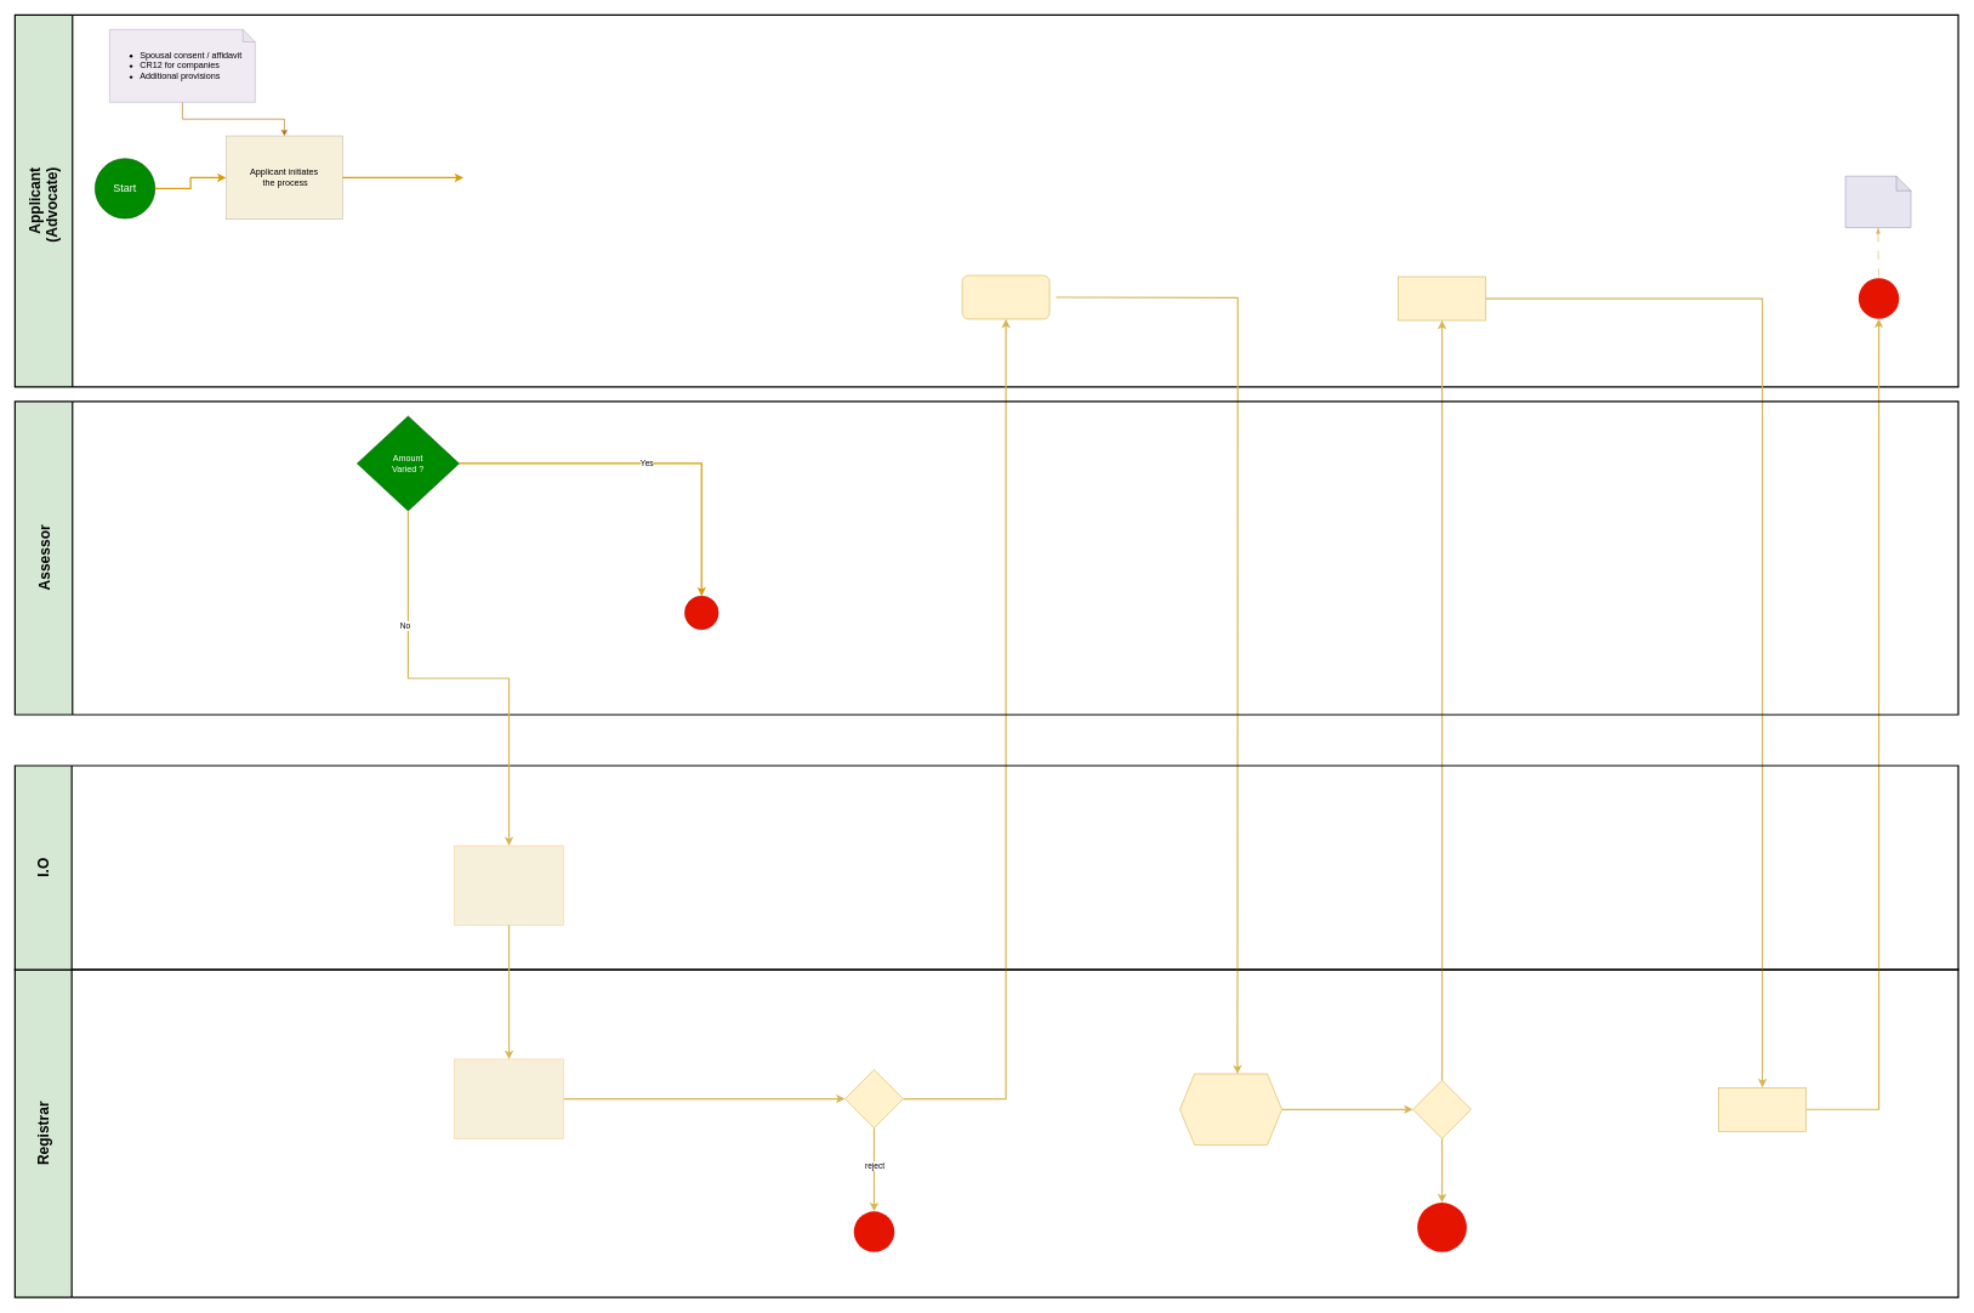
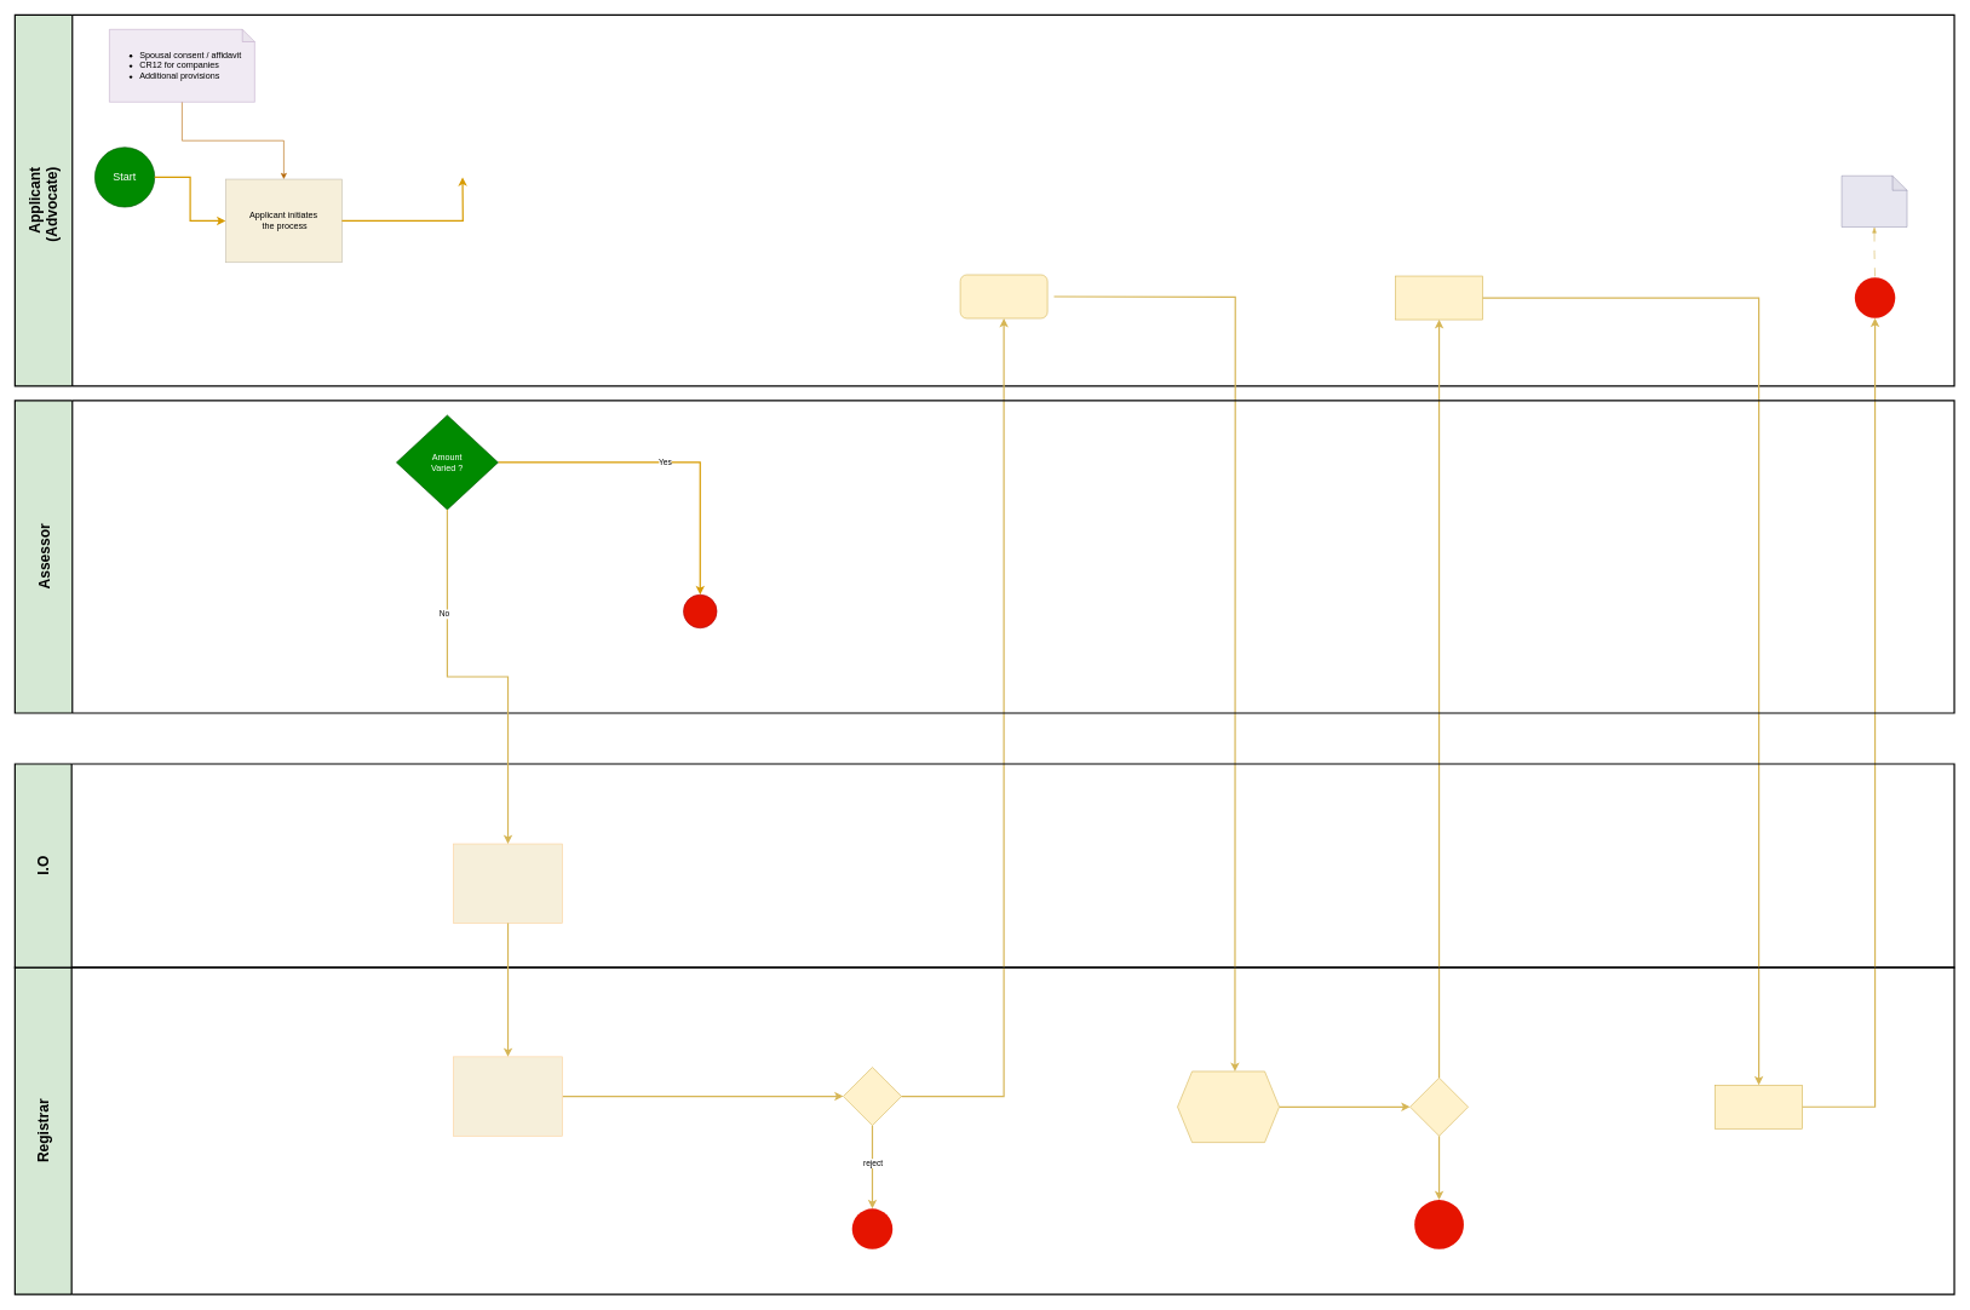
  <mxCell id="0" />
  <mxCell id="1" parent="0" />
  <mxCell id="2" value="&lt;font style=&quot;font-size: 20px;&quot;&gt;Applicant &lt;br&gt;(Advocate)&amp;nbsp;&amp;nbsp;&lt;/font&gt;" style="swimlane;horizontal=0;whiteSpace=wrap;html=1;startSize=79;fillColor=#d5e8d4;strokeColor=#000000;strokeWidth=2;" parent="1" vertex="1"><mxGeometry x="20" y="20" width="2669" height="510.995" as="geometry" /></mxCell>
- <mxCell id="3" value="&lt;span style=&quot;&quot;&gt;Applicant initiates&lt;br&gt;&amp;nbsp;the process&lt;br&gt;    &lt;/span&gt;" style="rounded=0;whiteSpace=wrap;html=1;fillColor=#F6EFDA;strokeColor=#c5bfae;" parent="2" vertex="1"><mxGeometry x="290" y="166.185" width="160" height="114.5" as="geometry" /></mxCell>
+ <mxCell id="3" value="&lt;span style=&quot;&quot;&gt;Applicant initiates&lt;br&gt;&amp;nbsp;the process&lt;br&gt;    &lt;/span&gt;" style="rounded=0;whiteSpace=wrap;html=1;fillColor=#F6EFDA;strokeColor=#c5bfae;" parent="2" vertex="1"><mxGeometry x="290" y="226.185" width="160" height="114.5" as="geometry" /></mxCell>
  <mxCell id="4" style="edgeStyle=orthogonalEdgeStyle;rounded=0;orthogonalLoop=1;jettySize=auto;html=1;entryX=0.5;entryY=0;entryDx=0;entryDy=0;fillColor=#fad7ac;strokeColor=#b46504;" edge="1" parent="2" source="5" target="3"><mxGeometry relative="1" as="geometry" /></mxCell>
  <mxCell id="5" value="&lt;blockquote style=&quot;margin: 0 0 0 40px; border: none; padding: 0px;&quot;&gt;&lt;/blockquote&gt;&lt;blockquote style=&quot;margin: 0 0 0 40px; border: none; padding: 0px;&quot;&gt;&lt;/blockquote&gt;&lt;span style=&quot;background-color: initial;&quot;&gt;&lt;div style=&quot;&quot;&gt;&lt;ul&gt;&lt;li&gt;Spousal consent / affidavit&lt;/li&gt;&lt;li&gt;CR12 for companies&lt;/li&gt;&lt;li&gt;Additional provisions&lt;/li&gt;&lt;/ul&gt;&lt;/div&gt;&lt;/span&gt;" style="shape=note;whiteSpace=wrap;html=1;backgroundOutline=1;darkOpacity=0.05;size=17;align=left;fillColor=#e1d5e7;strokeColor=#9673a6;opacity=50;" parent="2" vertex="1"><mxGeometry x="130" y="20" width="200" height="100" as="geometry" /></mxCell>
- <mxCell id="6" value="&lt;font style=&quot;font-size: 15px;&quot; color=&quot;#ffffff&quot;&gt;Start&lt;/font&gt;" style="ellipse;whiteSpace=wrap;html=1;aspect=fixed;fillColor=#008a00;strokeColor=#005700;fontColor=#ffffff;" parent="2" vertex="1"><mxGeometry x="110" y="197.31" width="82.25" height="82.25" as="geometry" /></mxCell>
+ <mxCell id="6" value="&lt;font style=&quot;font-size: 15px;&quot; color=&quot;#ffffff&quot;&gt;Start&lt;/font&gt;" style="ellipse;whiteSpace=wrap;html=1;aspect=fixed;fillColor=#008a00;strokeColor=#005700;fontColor=#ffffff;" parent="2" vertex="1"><mxGeometry x="110" y="182.31" width="82.25" height="82.25" as="geometry" /></mxCell>
  <mxCell id="7" style="edgeStyle=orthogonalEdgeStyle;rounded=0;orthogonalLoop=1;jettySize=auto;html=1;entryX=0;entryY=0.5;entryDx=0;entryDy=0;strokeColor=#d79b00;fillColor=#ffe6cc;strokeWidth=2;" parent="2" source="6" target="3" edge="1"><mxGeometry relative="1" as="geometry" /></mxCell>
  <mxCell id="8" style="edgeStyle=orthogonalEdgeStyle;rounded=0;orthogonalLoop=1;jettySize=auto;html=1;entryX=0;entryY=0.5;entryDx=0;entryDy=0;entryPerimeter=0;strokeWidth=2;fillColor=#ffe6cc;strokeColor=#d79b00;" parent="2" source="3" edge="1"><mxGeometry relative="1" as="geometry"><mxPoint x="616.0" y="223.435" as="targetPoint" /></mxGeometry></mxCell>
  <mxCell id="9" value="" style="rounded=1;whiteSpace=wrap;html=1;fillColor=#fff2cc;strokeColor=#d6b656;" parent="2" vertex="1"><mxGeometry x="1301" y="357.75" width="120" height="60" as="geometry" /></mxCell>
  <mxCell id="10" value="" style="whiteSpace=wrap;html=1;fillColor=#fff2cc;strokeColor=#d6b656;" parent="2" vertex="1"><mxGeometry x="1900" y="359.495" width="120" height="60" as="geometry" /></mxCell>
  <mxCell id="11" value="" style="ellipse;whiteSpace=wrap;html=1;aspect=fixed;fillColor=#e51400;fontColor=#ffffff;strokeColor=none;" parent="2" vertex="1"><mxGeometry x="2532" y="361.62" width="55.75" height="55.75" as="geometry" /></mxCell>
  <mxCell id="12" style="edgeStyle=orthogonalEdgeStyle;rounded=0;orthogonalLoop=1;jettySize=auto;html=1;entryX=0.5;entryY=0;entryDx=0;entryDy=0;dashed=1;dashPattern=12 12;fillColor=#fff2cc;strokeColor=#d6b656;endArrow=none;endFill=0;startArrow=blockThin;startFill=1;" parent="2" source="13" target="11" edge="1"><mxGeometry relative="1" as="geometry" /></mxCell>
  <mxCell id="13" value="&lt;blockquote style=&quot;margin: 0 0 0 40px; border: none; padding: 0px;&quot;&gt;&lt;/blockquote&gt;&lt;br&gt;&lt;blockquote style=&quot;margin: 0 0 0 40px; border: none; padding: 0px;&quot;&gt;&lt;/blockquote&gt;&lt;blockquote style=&quot;margin: 0 0 0 40px; border: none; padding: 0px;&quot;&gt;&lt;/blockquote&gt;&lt;blockquote style=&quot;margin: 0 0 0 40px; border: none; padding: 0px;&quot;&gt;&lt;/blockquote&gt;&lt;blockquote style=&quot;margin: 0 0 0 40px; border: none; padding: 0px;&quot;&gt;&lt;/blockquote&gt;" style="shape=note;whiteSpace=wrap;html=1;backgroundOutline=1;darkOpacity=0.05;fillColor=#d0cee2;strokeColor=#56517e;strokeWidth=1;size=20;align=left;opacity=50;" parent="2" vertex="1"><mxGeometry x="2514" y="221.49" width="90" height="70.45" as="geometry" /></mxCell>
  <mxCell id="14" value="&lt;font style=&quot;font-size: 20px;&quot;&gt;Registrar&lt;/font&gt;" style="swimlane;horizontal=0;whiteSpace=wrap;html=1;startSize=78;fillColor=#d5e8d4;strokeColor=#000000;strokeWidth=2;" parent="1" vertex="1"><mxGeometry x="20" y="1331" width="2669" height="450" as="geometry" /></mxCell>
  <mxCell id="15" style="edgeStyle=orthogonalEdgeStyle;rounded=0;orthogonalLoop=1;jettySize=auto;html=1;entryX=0;entryY=0.5;entryDx=0;entryDy=0;fillColor=#fff2cc;strokeColor=#d6b656;strokeWidth=2;" parent="14" source="16" target="19" edge="1"><mxGeometry relative="1" as="geometry" /></mxCell>
  <mxCell id="16" value="&lt;span style=&quot;&quot;&gt;&lt;br&gt;    &lt;/span&gt;" style="rounded=0;whiteSpace=wrap;html=1;fillColor=#F6EFDA;strokeColor=#fcd19c;" parent="14" vertex="1"><mxGeometry x="603.51" y="123.01" width="150" height="109" as="geometry" /></mxCell>
  <mxCell id="17" value="" style="edgeStyle=orthogonalEdgeStyle;rounded=0;orthogonalLoop=1;jettySize=auto;html=1;entryX=0.5;entryY=0;entryDx=0;entryDy=0;strokeWidth=2;fillColor=#fff2cc;strokeColor=#d6b656;" parent="14" source="19" target="20" edge="1"><mxGeometry x="1" y="40" relative="1" as="geometry"><mxPoint x="1380" y="260" as="targetPoint" /><mxPoint x="-40" y="39" as="offset" /></mxGeometry></mxCell>
  <mxCell id="18" value="reject" style="edgeLabel;html=1;align=center;verticalAlign=middle;resizable=0;points=[];" parent="17" connectable="0" vertex="1"><mxGeometry x="-0.099" relative="1" as="geometry"><mxPoint as="offset" /></mxGeometry></mxCell>
  <mxCell id="19" value="" style="rhombus;whiteSpace=wrap;html=1;fillColor=#fff2cc;strokeColor=#d6b656;" parent="14" vertex="1"><mxGeometry x="1140" y="137.51" width="80" height="80" as="geometry" /></mxCell>
  <mxCell id="20" value="" style="ellipse;whiteSpace=wrap;html=1;aspect=fixed;fillColor=#e51400;fontColor=#ffffff;strokeColor=none;" parent="14" vertex="1"><mxGeometry x="1152.13" y="332.12" width="55.75" height="55.75" as="geometry" /></mxCell>
  <mxCell id="21" value="" style="edgeStyle=orthogonalEdgeStyle;rounded=0;orthogonalLoop=1;jettySize=auto;html=1;strokeWidth=2;fillColor=#fff2cc;strokeColor=#d6b656;" parent="14" source="22" target="24" edge="1"><mxGeometry relative="1" as="geometry" /></mxCell>
  <mxCell id="22" value="" style="shape=hexagon;perimeter=hexagonPerimeter2;whiteSpace=wrap;html=1;fixedSize=1;fillColor=#fff2cc;strokeColor=#d6b656;" parent="14" vertex="1"><mxGeometry x="1600" y="143.13" width="140" height="97.75" as="geometry" /></mxCell>
  <mxCell id="23" value="" style="edgeStyle=orthogonalEdgeStyle;rounded=0;orthogonalLoop=1;jettySize=auto;html=1;entryX=0.5;entryY=0;entryDx=0;entryDy=0;strokeWidth=2;fillColor=#fff2cc;strokeColor=#d6b656;" parent="14" source="24" target="25" edge="1"><mxGeometry relative="1" as="geometry"><mxPoint x="1960" y="312" as="targetPoint" /></mxGeometry></mxCell>
  <mxCell id="24" value="" style="rhombus;whiteSpace=wrap;html=1;fillColor=#fff2cc;strokeColor=#d6b656;" parent="14" vertex="1"><mxGeometry x="1920" y="152.005" width="80" height="80" as="geometry" /></mxCell>
  <mxCell id="25" value="" style="ellipse;whiteSpace=wrap;html=1;aspect=fixed;fillColor=#e51400;fontColor=#ffffff;strokeColor=none;" parent="14" vertex="1"><mxGeometry x="1926.07" y="320" width="67.87" height="67.87" as="geometry" /></mxCell>
  <mxCell id="26" value="" style="whiteSpace=wrap;html=1;fillColor=#fff2cc;strokeColor=#d6b656;" parent="14" vertex="1"><mxGeometry x="2340" y="162.005" width="120" height="60" as="geometry" /></mxCell>
  <mxCell id="27" value="" style="edgeStyle=orthogonalEdgeStyle;rounded=0;orthogonalLoop=1;jettySize=auto;html=1;entryX=0.5;entryY=1;entryDx=0;entryDy=0;strokeWidth=2;fillColor=#fff2cc;strokeColor=#d6b656;" parent="1" source="19" target="9" edge="1"><mxGeometry relative="1" as="geometry"><mxPoint x="1400.005" y="437.75" as="targetPoint" /></mxGeometry></mxCell>
  <mxCell id="28" style="edgeStyle=orthogonalEdgeStyle;rounded=0;orthogonalLoop=1;jettySize=auto;html=1;entryX=0.5;entryY=0;entryDx=0;entryDy=0;strokeWidth=2;fillColor=#fff2cc;strokeColor=#d6b656;" parent="1" edge="1"><mxGeometry relative="1" as="geometry"><mxPoint x="1450" y="407.765" as="sourcePoint" /><mxPoint x="1699" y="1474.13" as="targetPoint" /></mxGeometry></mxCell>
  <mxCell id="29" value="" style="edgeStyle=orthogonalEdgeStyle;rounded=0;orthogonalLoop=1;jettySize=auto;html=1;strokeWidth=2;fillColor=#fff2cc;strokeColor=#d6b656;" parent="1" source="24" target="10" edge="1"><mxGeometry relative="1" as="geometry" /></mxCell>
  <mxCell id="30" value="" style="edgeStyle=orthogonalEdgeStyle;rounded=0;orthogonalLoop=1;jettySize=auto;html=1;strokeWidth=2;fillColor=#fff2cc;strokeColor=#d6b656;" parent="1" source="10" target="26" edge="1"><mxGeometry relative="1" as="geometry" /></mxCell>
  <mxCell id="31" value="" style="edgeStyle=orthogonalEdgeStyle;rounded=0;orthogonalLoop=1;jettySize=auto;html=1;entryX=0.5;entryY=1;entryDx=0;entryDy=0;strokeWidth=2;fillColor=#fff2cc;strokeColor=#d6b656;" parent="1" source="26" target="11" edge="1"><mxGeometry relative="1" as="geometry"><mxPoint x="2600" y="451.995" as="targetPoint" /></mxGeometry></mxCell>
  <mxCell id="32" value="&lt;font style=&quot;font-size: 20px;&quot;&gt;Assessor&lt;br&gt;&lt;/font&gt;" style="swimlane;horizontal=0;whiteSpace=wrap;html=1;startSize=79;fillColor=#d5e8d4;strokeColor=#050505;strokeWidth=2;" parent="1" vertex="1"><mxGeometry x="20" y="551" width="2669" height="430" as="geometry" /></mxCell>
  <mxCell id="33" value="Yes" style="edgeStyle=orthogonalEdgeStyle;rounded=0;orthogonalLoop=1;jettySize=auto;html=1;fillColor=#ffe6cc;strokeColor=#d79b00;strokeWidth=2;" parent="32" source="34" target="35" edge="1"><mxGeometry relative="1" as="geometry" /></mxCell>
- <mxCell id="34" value="Amount&lt;br&gt;Varied ?" style="rhombus;whiteSpace=wrap;html=1;fillColor=#008a00;strokeColor=#005700;rounded=0;fontColor=#ffffff;" parent="32" vertex="1"><mxGeometry x="470" y="20" width="140" height="130" as="geometry" /></mxCell>
+ <mxCell id="34" value="Amount&lt;br&gt;Varied ?" style="rhombus;whiteSpace=wrap;html=1;fillColor=#008a00;strokeColor=#005700;rounded=0;fontColor=#ffffff;" parent="32" vertex="1"><mxGeometry x="525" y="20" width="140" height="130" as="geometry" /></mxCell>
  <mxCell id="35" value="" style="ellipse;whiteSpace=wrap;html=1;fillColor=#e51400;strokeColor=#B20000;fontColor=#ffffff;rounded=0;" parent="32" vertex="1"><mxGeometry x="920" y="267" width="46" height="46" as="geometry" /></mxCell>
  <mxCell id="36" value="&lt;font style=&quot;font-size: 20px;&quot;&gt;I.O&lt;/font&gt;" style="swimlane;horizontal=0;whiteSpace=wrap;html=1;startSize=78;fillColor=#d5e8d4;strokeColor=#000000;strokeWidth=2;" parent="1" vertex="1"><mxGeometry x="20" y="1051" width="2669" height="280" as="geometry" /></mxCell>
  <mxCell id="37" value="&lt;span style=&quot;&quot;&gt;&lt;br&gt;    &lt;/span&gt;" style="rounded=0;whiteSpace=wrap;html=1;fillColor=#F6EFDA;strokeColor=#fcd19c;" parent="36" vertex="1"><mxGeometry x="603.51" y="110" width="150" height="109" as="geometry" /></mxCell>
  <mxCell id="38" value="" style="edgeStyle=orthogonalEdgeStyle;rounded=0;orthogonalLoop=1;jettySize=auto;html=1;fillColor=#fff2cc;strokeColor=#d6b656;strokeWidth=2;" parent="1" source="37" target="16" edge="1"><mxGeometry relative="1" as="geometry" /></mxCell>
  <mxCell id="39" style="edgeStyle=orthogonalEdgeStyle;rounded=0;orthogonalLoop=1;jettySize=auto;html=1;entryX=0.5;entryY=0;entryDx=0;entryDy=0;strokeWidth=2;fillColor=#fff2cc;strokeColor=#d6b656;exitX=0.5;exitY=1;exitDx=0;exitDy=0;" parent="1" source="34" target="37" edge="1"><mxGeometry relative="1" as="geometry" /></mxCell>
  <mxCell id="40" value="No" style="edgeLabel;html=1;align=center;verticalAlign=middle;resizable=0;points=[];" vertex="1" connectable="0" parent="39"><mxGeometry x="-0.474" y="-5" relative="1" as="geometry"><mxPoint as="offset" /></mxGeometry></mxCell>
